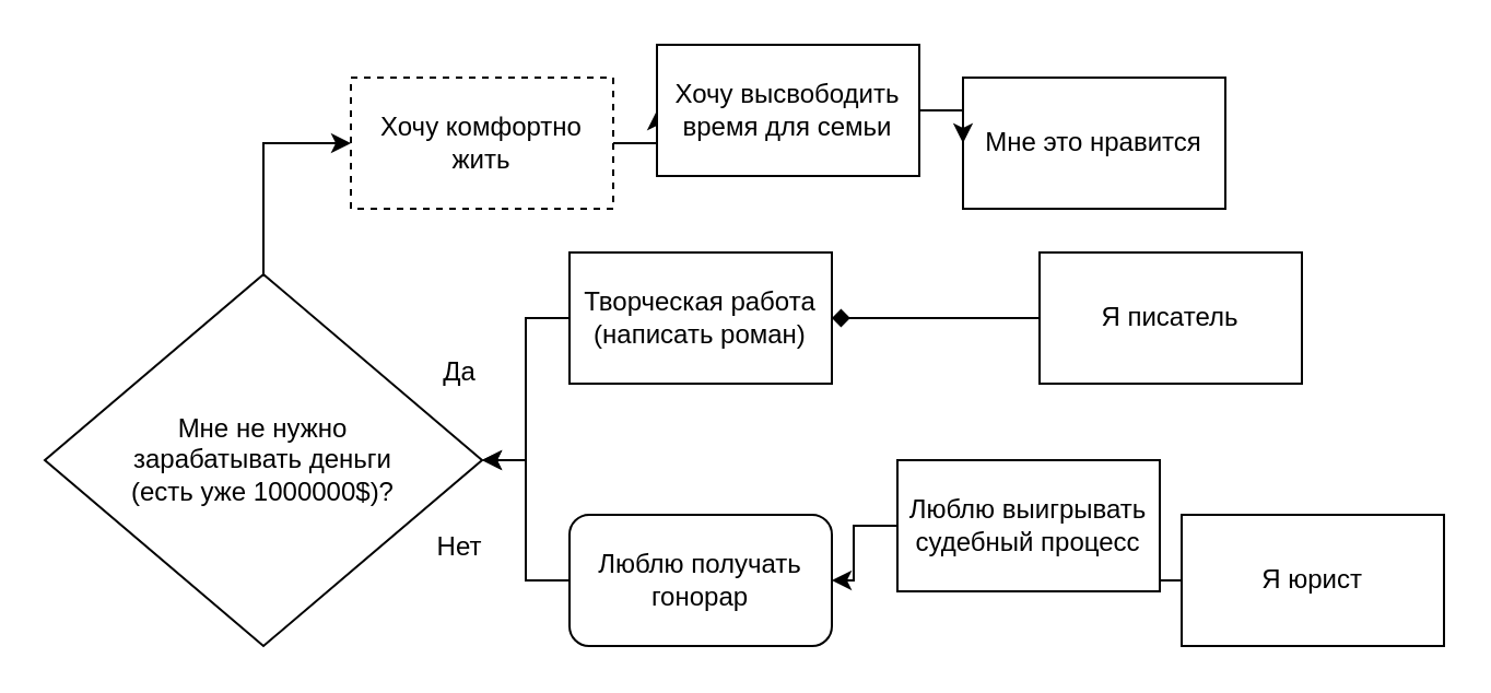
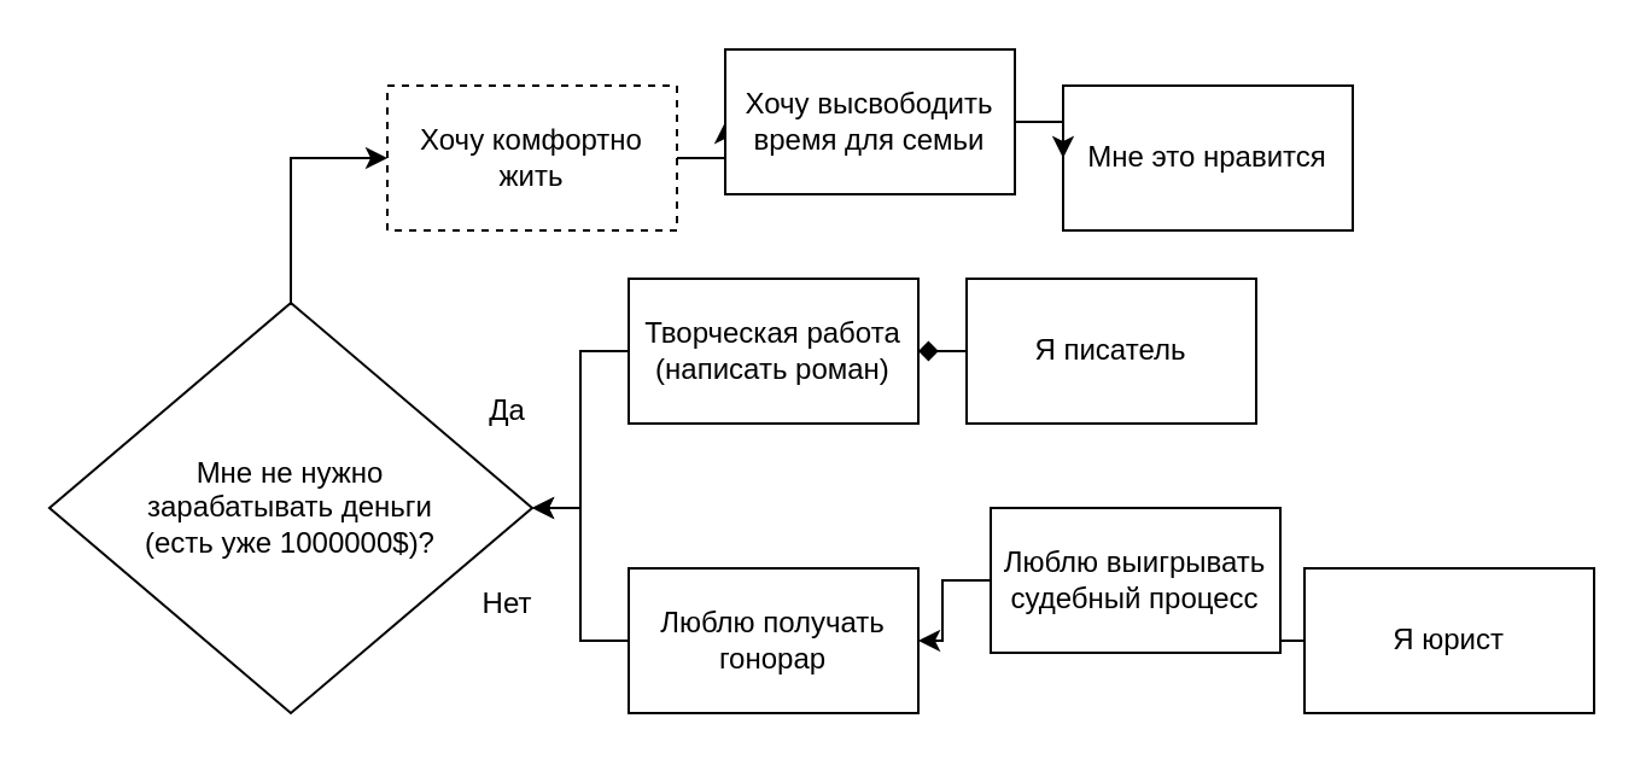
  <mxCell id="0" />
  <mxCell id="1" parent="0" />
  <mxCell id="2" value="Мне это нравится" style="whiteSpace=wrap;html=1;" parent="1" vertex="1"><mxGeometry x="440" y="35" width="120" height="60" as="geometry" /></mxCell>
  <mxCell id="3" style="edgeStyle=orthogonalEdgeStyle;rounded=0;orthogonalLoop=1;jettySize=auto;html=1;" parent="1" source="4" target="6" edge="1"><mxGeometry relative="1" as="geometry" /></mxCell>
  <mxCell id="4" value="Я юрист" style="whiteSpace=wrap;html=1;" parent="1" vertex="1"><mxGeometry x="540" y="235" width="120" height="60" as="geometry" /></mxCell>
  <mxCell id="5" style="edgeStyle=orthogonalEdgeStyle;rounded=0;orthogonalLoop=1;jettySize=auto;html=1;" parent="1" source="6" target="8" edge="1"><mxGeometry relative="1" as="geometry" /></mxCell>
  <mxCell id="6" value="Люблю выигрывать судебный процесс" style="whiteSpace=wrap;html=1;" parent="1" vertex="1"><mxGeometry x="410" y="210" width="120" height="60" as="geometry" /></mxCell>
  <mxCell id="7" style="edgeStyle=orthogonalEdgeStyle;rounded=0;orthogonalLoop=1;jettySize=auto;html=1;" edge="1" parent="1" source="8" target="16"><mxGeometry relative="1" as="geometry" /></mxCell>
- <mxCell id="8" value="Люблю получать гонорар" style="whiteSpace=wrap;html=1;rounded=1;" parent="1" vertex="1"><mxGeometry x="260" y="235" width="120" height="60" as="geometry" /></mxCell>
+ <mxCell id="8" value="Люблю получать гонорар" style="whiteSpace=wrap;html=1;" parent="1" vertex="1"><mxGeometry x="260" y="235" width="120" height="60" as="geometry" /></mxCell>
  <mxCell id="9" style="edgeStyle=orthogonalEdgeStyle;rounded=0;orthogonalLoop=1;jettySize=auto;html=1;" parent="1" source="10" target="12" edge="1"><mxGeometry relative="1" as="geometry" /></mxCell>
  <mxCell id="10" value="Хочу комфортно жить" style="whiteSpace=wrap;html=1;dashed=1;" parent="1" vertex="1"><mxGeometry x="160" y="35" width="120" height="60" as="geometry" /></mxCell>
  <mxCell id="11" style="edgeStyle=orthogonalEdgeStyle;rounded=0;orthogonalLoop=1;jettySize=auto;html=1;" parent="1" source="12" target="2" edge="1"><mxGeometry relative="1" as="geometry" /></mxCell>
  <mxCell id="12" value="Хочу высвободить время для семьи" style="whiteSpace=wrap;html=1;" parent="1" vertex="1"><mxGeometry x="300" y="20" width="120" height="60" as="geometry" /></mxCell>
  <mxCell id="13" style="edgeStyle=orthogonalEdgeStyle;rounded=0;orthogonalLoop=1;jettySize=auto;html=1;" edge="1" parent="1" source="14" target="16"><mxGeometry relative="1" as="geometry" /></mxCell>
  <mxCell id="14" value="Творческая работа (написать роман)" style="whiteSpace=wrap;html=1;" parent="1" vertex="1"><mxGeometry x="260" y="115" width="120" height="60" as="geometry" /></mxCell>
  <mxCell id="15" style="edgeStyle=orthogonalEdgeStyle;rounded=0;orthogonalLoop=1;jettySize=auto;html=1;" parent="1" source="16" target="10" edge="1"><mxGeometry relative="1" as="geometry"><Array as="points"><mxPoint x="120" y="65" /></Array></mxGeometry></mxCell>
  <mxCell id="16" value="Мне не нужно &lt;br&gt;зарабатывать деньги &lt;br&gt;(есть уже 1000000$)?" style="rhombus;whiteSpace=wrap;html=1;" parent="1" vertex="1"><mxGeometry x="20" y="125" width="200" height="170" as="geometry" /></mxCell>
  <mxCell id="17" value="Да" style="text;html=1;strokeColor=none;fillColor=none;align=center;verticalAlign=middle;whiteSpace=wrap;rounded=0;rotation=0;" parent="1" vertex="1"><mxGeometry x="180" y="155" width="60" height="30" as="geometry" /></mxCell>
  <mxCell id="18" value="Нет" style="text;html=1;strokeColor=none;fillColor=none;align=center;verticalAlign=middle;whiteSpace=wrap;rounded=0;" parent="1" vertex="1"><mxGeometry x="180" y="235" width="60" height="30" as="geometry" /></mxCell>
  <mxCell id="19" style="edgeStyle=orthogonalEdgeStyle;rounded=0;orthogonalLoop=1;jettySize=auto;html=1;endArrow=diamond;" edge="1" parent="1" source="20" target="14"><mxGeometry relative="1" as="geometry" /></mxCell>
- <mxCell id="20" value="Я писатель" style="whiteSpace=wrap;html=1;" vertex="1" parent="1"><mxGeometry x="475" y="115" width="120" height="60" as="geometry" /></mxCell>
+ <mxCell id="20" value="Я писатель" style="whiteSpace=wrap;html=1;" vertex="1" parent="1"><mxGeometry x="400" y="115" width="120" height="60" as="geometry" /></mxCell>
